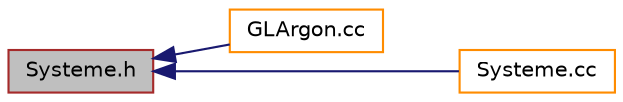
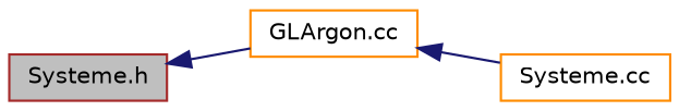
  digraph {
    rankdir=LR
    node [color=darkorange fillcolor=white fontname=Helvetica fontsize=10 shape=record style=filled]
    edge [color=midnightblue dir=back fontname=Helvetica fontsize=10 labelfontname=Helvetica labelfontsize=10 style=solid]
    n1 [color=brown fillcolor=grey75 fontcolor=black height=0.2 label="Systeme.h" width=0.4]
    n2 [height=0.2 label="GLArgon.cc" width=0.4]
    n3 [height=0.2 label="Systeme.cc" width=0.4]
    n1 -> n2
-   n1 -> n3
+   n2 -> n3
  }
